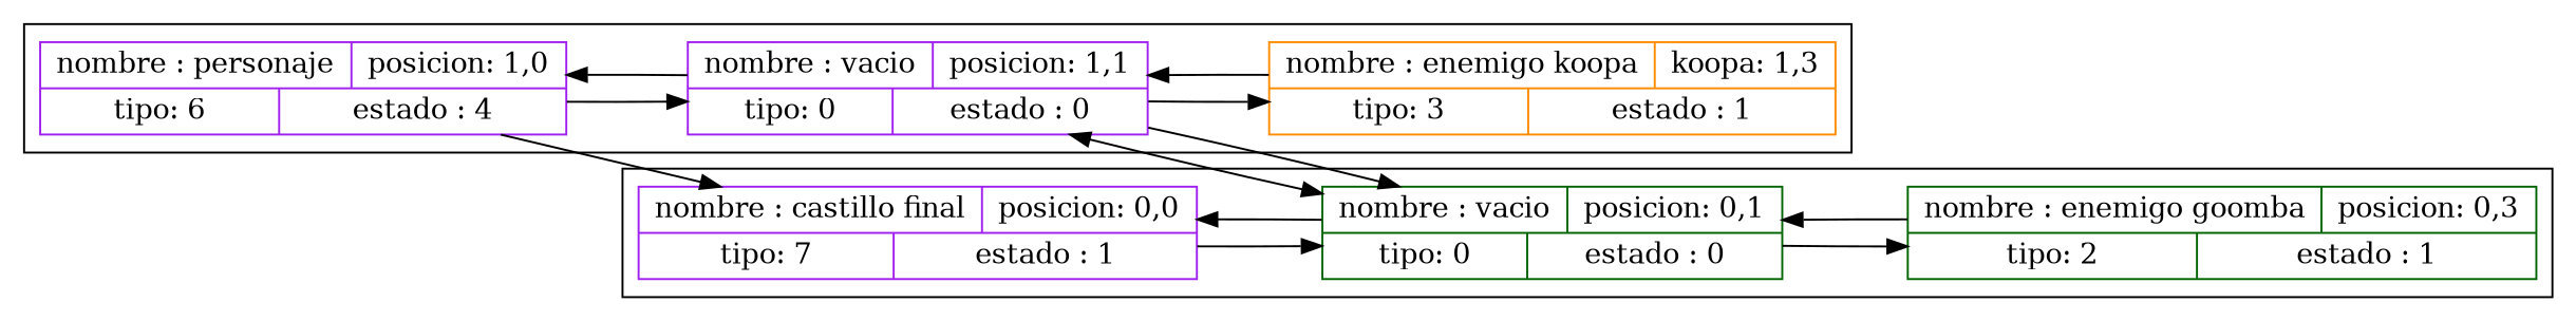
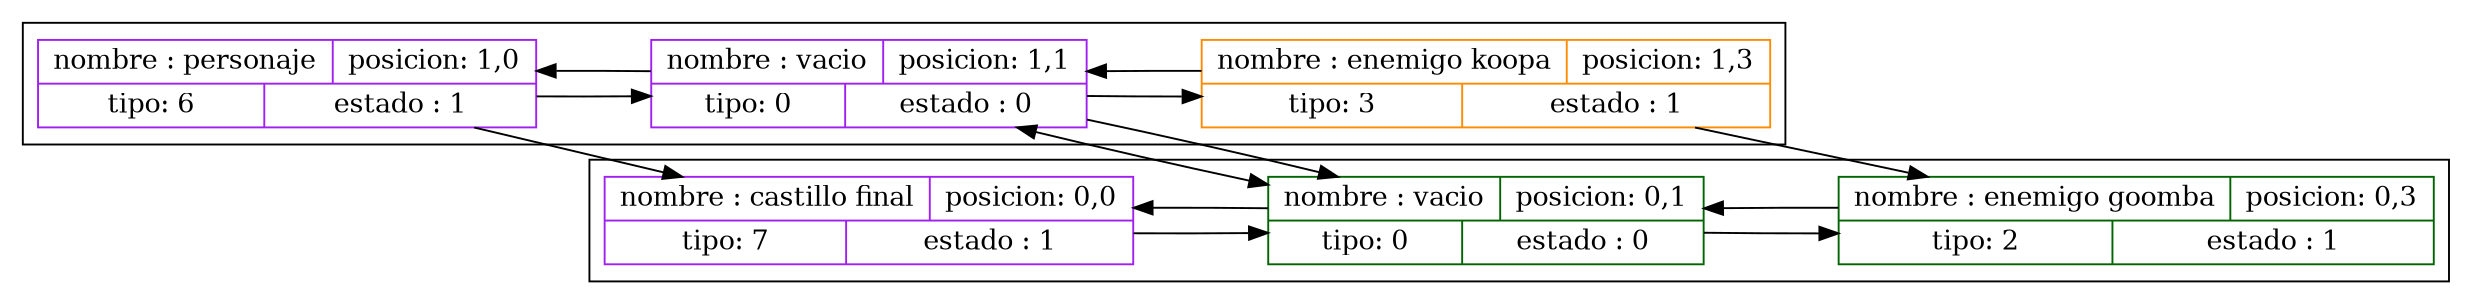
  digraph {
    rankdir=LR
    node [color=purple shape=record]
-   n1 [label=" { nombre : personaje |  posicion: 1,0 } | { tipo: 6 | estado : 4 }  "]
+   n1 [label=" { nombre : personaje |  posicion: 1,0 } | { tipo: 6 | estado : 1 }  "]
    n2 [label=" { nombre : vacio |  posicion: 1,1 } | { tipo: 0 | estado : 0 }  "]
-   n3 [color=darkorange label=" { nombre : enemigo koopa |  koopa: 1,3 } | { tipo: 3 | estado : 1 }  "]
+   n3 [color=darkorange label=" { nombre : enemigo koopa |  posicion: 1,3 } | { tipo: 3 | estado : 1 }  "]
    n4 [label=" { nombre : castillo final |  posicion: 0,0 } | { tipo: 7 | estado : 1 }  "]
    n5 [color=darkgreen label=" { nombre : vacio |  posicion: 0,1 } | { tipo: 0 | estado : 0 }  "]
    n6 [color=darkgreen label=" { nombre : enemigo goomba |  posicion: 0,3 } | { tipo: 2 | estado : 1 }  "]
    subgraph cluster_1 {
      n1
      n2
      n3
    }
    subgraph cluster_2 {
      n4
      n5
      n6
    }
    n1 -> n2
    n1 -> n4
    n2 -> n1
    n2 -> n3
    n2 -> n5
    n3 -> n2
+   n3 -> n6
    n4 -> n5
    n5 -> n2 [dir=both]
    n5 -> n4
    n5 -> n6
    n6 -> n5
  }
